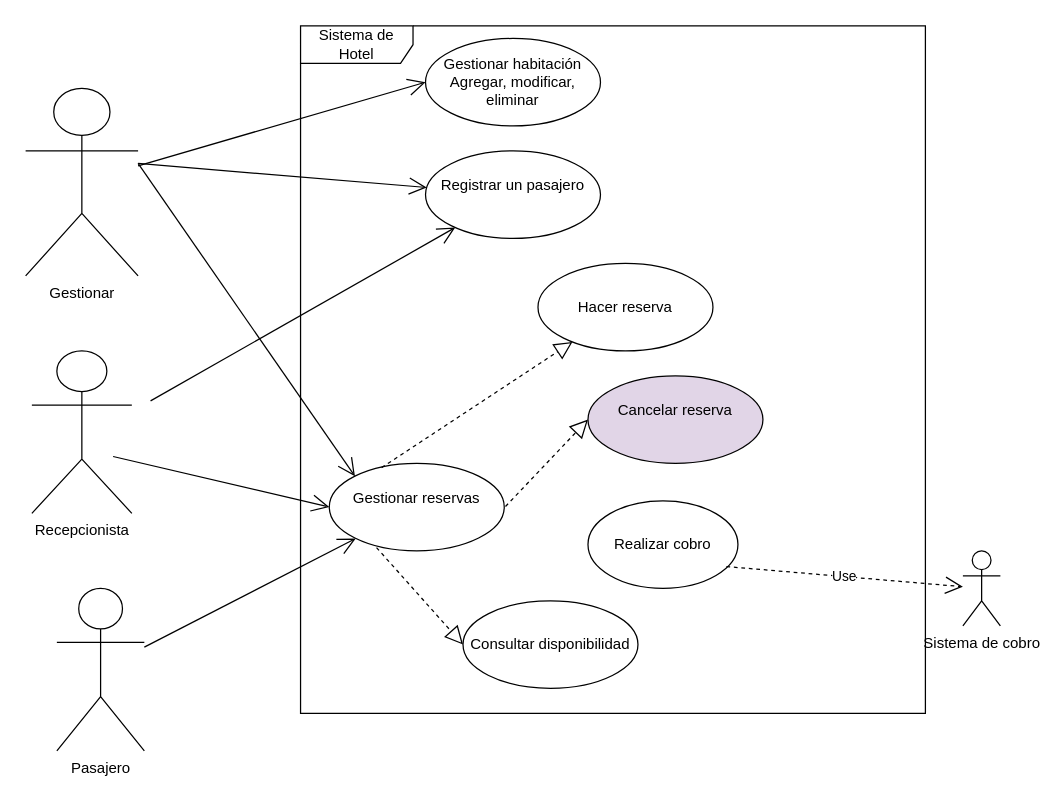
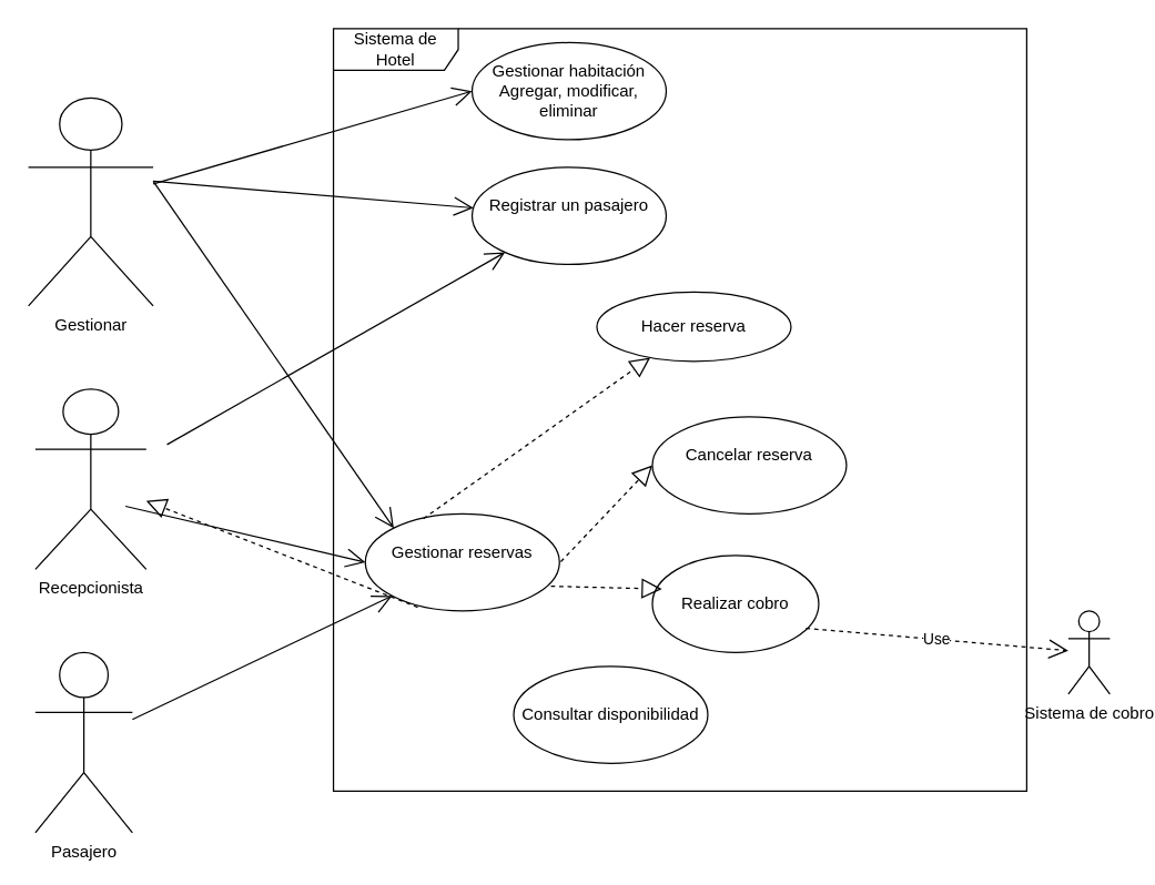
  <mxCell id="0" />
  <mxCell id="1" parent="0" />
  <mxCell id="2" value="&lt;font style=&quot;vertical-align: inherit;&quot;&gt;&lt;font style=&quot;vertical-align: inherit;&quot;&gt;Gestionar&lt;/font&gt;&lt;/font&gt;&lt;div&gt;&lt;font style=&quot;vertical-align: inherit;&quot;&gt;&lt;font style=&quot;vertical-align: inherit;&quot;&gt;&lt;br&gt;&lt;/font&gt;&lt;/font&gt;&lt;/div&gt;" style="shape=umlActor;verticalLabelPosition=bottom;verticalAlign=top;html=1;outlineConnect=0;" parent="1" vertex="1"><mxGeometry x="20" y="70" width="90" height="150" as="geometry" /></mxCell>
  <mxCell id="3" value="&lt;div&gt;&lt;font style=&quot;vertical-align: inherit;&quot;&gt;&lt;font style=&quot;vertical-align: inherit;&quot;&gt;&lt;br&gt;&lt;/font&gt;&lt;/font&gt;&lt;/div&gt;&lt;font style=&quot;vertical-align: inherit;&quot;&gt;&lt;font style=&quot;vertical-align: inherit;&quot;&gt;Sistema de Hotel&lt;/font&gt;&lt;/font&gt;&lt;div&gt;&lt;font style=&quot;vertical-align: inherit;&quot;&gt;&lt;font style=&quot;vertical-align: inherit;&quot;&gt;&lt;br&gt;&lt;/font&gt;&lt;/font&gt;&lt;/div&gt;" style="shape=umlFrame;whiteSpace=wrap;html=1;pointerEvents=0;width=90;height=30;" parent="1" vertex="1"><mxGeometry x="240" y="20" width="500" height="550" as="geometry" /></mxCell>
  <mxCell id="4" value="&lt;font style=&quot;vertical-align: inherit;&quot;&gt;&lt;font style=&quot;vertical-align: inherit;&quot;&gt;Gestionar habitación&lt;/font&gt;&lt;/font&gt;&lt;div&gt;&lt;font style=&quot;vertical-align: inherit;&quot;&gt;&lt;font style=&quot;vertical-align: inherit;&quot;&gt;Agregar, modificar, eliminar&lt;/font&gt;&lt;/font&gt;&lt;/div&gt;" style="ellipse;whiteSpace=wrap;html=1;" parent="1" vertex="1"><mxGeometry x="340" y="30" width="140" height="70" as="geometry" /></mxCell>
  <mxCell id="5" value="&lt;font style=&quot;vertical-align: inherit;&quot;&gt;&lt;font style=&quot;vertical-align: inherit;&quot;&gt;Gestionar reservas&lt;/font&gt;&lt;/font&gt;&lt;div&gt;&lt;font style=&quot;vertical-align: inherit;&quot;&gt;&lt;font style=&quot;vertical-align: inherit;&quot;&gt;&lt;br&gt;&lt;/font&gt;&lt;/font&gt;&lt;/div&gt;" style="ellipse;whiteSpace=wrap;html=1;" parent="1" vertex="1"><mxGeometry x="263" y="370" width="140" height="70" as="geometry" /></mxCell>
  <mxCell id="6" value="&lt;font style=&quot;vertical-align: inherit;&quot;&gt;&lt;font style=&quot;vertical-align: inherit;&quot;&gt;Registrar un pasajero&lt;/font&gt;&lt;/font&gt;&lt;div&gt;&lt;font style=&quot;vertical-align: inherit;&quot;&gt;&lt;font style=&quot;vertical-align: inherit;&quot;&gt;&lt;br&gt;&lt;/font&gt;&lt;/font&gt;&lt;/div&gt;" style="ellipse;whiteSpace=wrap;html=1;" parent="1" vertex="1"><mxGeometry x="340" y="120" width="140" height="70" as="geometry" /></mxCell>
  <mxCell id="7" value="" style="endArrow=open;endFill=1;endSize=12;html=1;rounded=0;entryX=0;entryY=0.5;entryDx=0;entryDy=0;" parent="1" source="2" target="4" edge="1"><mxGeometry width="160" relative="1" as="geometry"><mxPoint x="70" y="160" as="sourcePoint" /><mxPoint x="200" y="80" as="targetPoint" /></mxGeometry></mxCell>
- <mxCell id="8" value="Pasajero&lt;div&gt;&lt;br&gt;&lt;/div&gt;" style="shape=umlActor;verticalLabelPosition=bottom;verticalAlign=top;html=1;" parent="1" vertex="1"><mxGeometry x="45" y="470" width="70" height="130" as="geometry" /></mxCell>
+ <mxCell id="8" value="Pasajero&lt;div&gt;&lt;br&gt;&lt;/div&gt;" style="shape=umlActor;verticalLabelPosition=bottom;verticalAlign=top;html=1;" parent="1" vertex="1"><mxGeometry x="25" y="470" width="70" height="130" as="geometry" /></mxCell>
  <mxCell id="9" value="Recepcionista&lt;div&gt;&lt;br&gt;&lt;/div&gt;" style="shape=umlActor;verticalLabelPosition=bottom;verticalAlign=top;html=1;" parent="1" vertex="1"><mxGeometry x="25" y="280" width="80" height="130" as="geometry" /></mxCell>
  <mxCell id="10" value="" style="endArrow=open;endFill=1;endSize=12;html=1;rounded=0;" parent="1" target="6" edge="1"><mxGeometry width="160" relative="1" as="geometry"><mxPoint x="120" y="320" as="sourcePoint" /><mxPoint x="334" y="264.5" as="targetPoint" /></mxGeometry></mxCell>
  <mxCell id="11" value="" style="endArrow=open;endFill=1;endSize=12;html=1;rounded=0;" parent="1" source="8" target="5" edge="1"><mxGeometry width="160" relative="1" as="geometry"><mxPoint x="110" y="510" as="sourcePoint" /><mxPoint x="270" y="510" as="targetPoint" /></mxGeometry></mxCell>
  <mxCell id="12" value="" style="endArrow=open;endFill=1;endSize=12;html=1;rounded=0;entryX=0;entryY=0.5;entryDx=0;entryDy=0;" parent="1" target="5" edge="1"><mxGeometry width="160" relative="1" as="geometry"><mxPoint x="90" y="364.5" as="sourcePoint" /><mxPoint x="250" y="364.5" as="targetPoint" /></mxGeometry></mxCell>
- <mxCell id="13" value="Cancelar reserva&lt;div&gt;&lt;br&gt;&lt;/div&gt;" style="ellipse;whiteSpace=wrap;html=1;fillColor=#e1d5e7;" parent="1" vertex="1"><mxGeometry x="470" y="300" width="140" height="70" as="geometry" /></mxCell>
+ <mxCell id="13" value="Cancelar reserva&lt;div&gt;&lt;br&gt;&lt;/div&gt;" style="ellipse;whiteSpace=wrap;html=1;" parent="1" vertex="1"><mxGeometry x="470" y="300" width="140" height="70" as="geometry" /></mxCell>
  <mxCell id="14" value="Consultar disponibilidad" style="ellipse;whiteSpace=wrap;html=1;" parent="1" vertex="1"><mxGeometry x="370" y="480" width="140" height="70" as="geometry" /></mxCell>
- <mxCell id="15" value="" style="endArrow=block;dashed=1;endFill=0;endSize=12;html=1;rounded=0;exitX=0.27;exitY=0.963;exitDx=0;exitDy=0;entryX=0;entryY=0.5;entryDx=0;entryDy=0;exitPerimeter=0;" parent="1" source="5" target="14" edge="1"><mxGeometry width="160" relative="1" as="geometry"><mxPoint x="350" y="320" as="sourcePoint" /><mxPoint x="510" y="320" as="targetPoint" /></mxGeometry></mxCell>
+ <mxCell id="15" value="" style="endArrow=block;dashed=1;endFill=0;endSize=12;html=1;rounded=0;exitX=0.27;exitY=0.963;exitDx=0;exitDy=0;exitPerimeter=0;" parent="1" source="5" target="9" edge="1"><mxGeometry width="160" relative="1" as="geometry"><mxPoint x="350" y="320" as="sourcePoint" /><mxPoint x="510" y="320" as="targetPoint" /></mxGeometry></mxCell>
  <mxCell id="16" value="" style="endArrow=block;dashed=1;endFill=0;endSize=12;html=1;rounded=0;entryX=0;entryY=0.5;entryDx=0;entryDy=0;" parent="1" target="13" edge="1"><mxGeometry width="160" relative="1" as="geometry"><mxPoint x="404" y="404.5" as="sourcePoint" /><mxPoint x="564" y="404.5" as="targetPoint" /></mxGeometry></mxCell>
  <mxCell id="17" value="Realizar cobro" style="ellipse;whiteSpace=wrap;html=1;" parent="1" vertex="1"><mxGeometry x="470" y="400" width="120" height="70" as="geometry" /></mxCell>
- <mxCell id="19" value="Hacer reserva" style="ellipse;whiteSpace=wrap;html=1;" parent="1" vertex="1"><mxGeometry x="430" y="210" width="140" height="70" as="geometry" /></mxCell>
+ <mxCell id="18" value="" style="endArrow=block;dashed=1;endFill=0;endSize=12;html=1;rounded=0;entryX=0.057;entryY=0.346;entryDx=0;entryDy=0;entryPerimeter=0;exitX=0.956;exitY=0.746;exitDx=0;exitDy=0;exitPerimeter=0;" parent="1" source="5" target="17" edge="1"><mxGeometry width="160" relative="1" as="geometry"><mxPoint x="350" y="440" as="sourcePoint" /><mxPoint x="510" y="440" as="targetPoint" /></mxGeometry></mxCell>
+ <mxCell id="19" value="Hacer reserva" style="ellipse;whiteSpace=wrap;html=1;" parent="1" vertex="1"><mxGeometry x="430" y="210" width="140" height="50" as="geometry" /></mxCell>
  <mxCell id="20" value="" style="endArrow=block;dashed=1;endFill=0;endSize=12;html=1;rounded=0;exitX=0.299;exitY=0.049;exitDx=0;exitDy=0;exitPerimeter=0;" parent="1" source="5" target="19" edge="1"><mxGeometry width="160" relative="1" as="geometry"><mxPoint x="300" y="310" as="sourcePoint" /><mxPoint x="460" y="310" as="targetPoint" /></mxGeometry></mxCell>
  <mxCell id="21" value="Sistema de cobro&lt;div&gt;&lt;br&gt;&lt;/div&gt;" style="shape=umlActor;verticalLabelPosition=bottom;verticalAlign=top;html=1;" parent="1" vertex="1"><mxGeometry x="770" y="440" width="30" height="60" as="geometry" /></mxCell>
  <mxCell id="22" value="Use" style="endArrow=open;endSize=12;dashed=1;html=1;rounded=0;exitX=0.923;exitY=0.751;exitDx=0;exitDy=0;exitPerimeter=0;" parent="1" source="17" target="21" edge="1"><mxGeometry width="160" relative="1" as="geometry"><mxPoint x="600" y="504.5" as="sourcePoint" /><mxPoint x="760" y="504.5" as="targetPoint" /></mxGeometry></mxCell>
  <mxCell id="23" value="" style="endArrow=open;endFill=1;endSize=12;html=1;rounded=0;entryX=0;entryY=0;entryDx=0;entryDy=0;" edge="1" parent="1" target="5"><mxGeometry width="160" relative="1" as="geometry"><mxPoint x="110" y="130" as="sourcePoint" /><mxPoint x="270" y="130" as="targetPoint" /></mxGeometry></mxCell>
  <mxCell id="24" value="" style="endArrow=open;endFill=1;endSize=12;html=1;rounded=0;" edge="1" parent="1" target="6"><mxGeometry width="160" relative="1" as="geometry"><mxPoint x="110" y="130" as="sourcePoint" /><mxPoint x="270" y="130" as="targetPoint" /></mxGeometry></mxCell>
